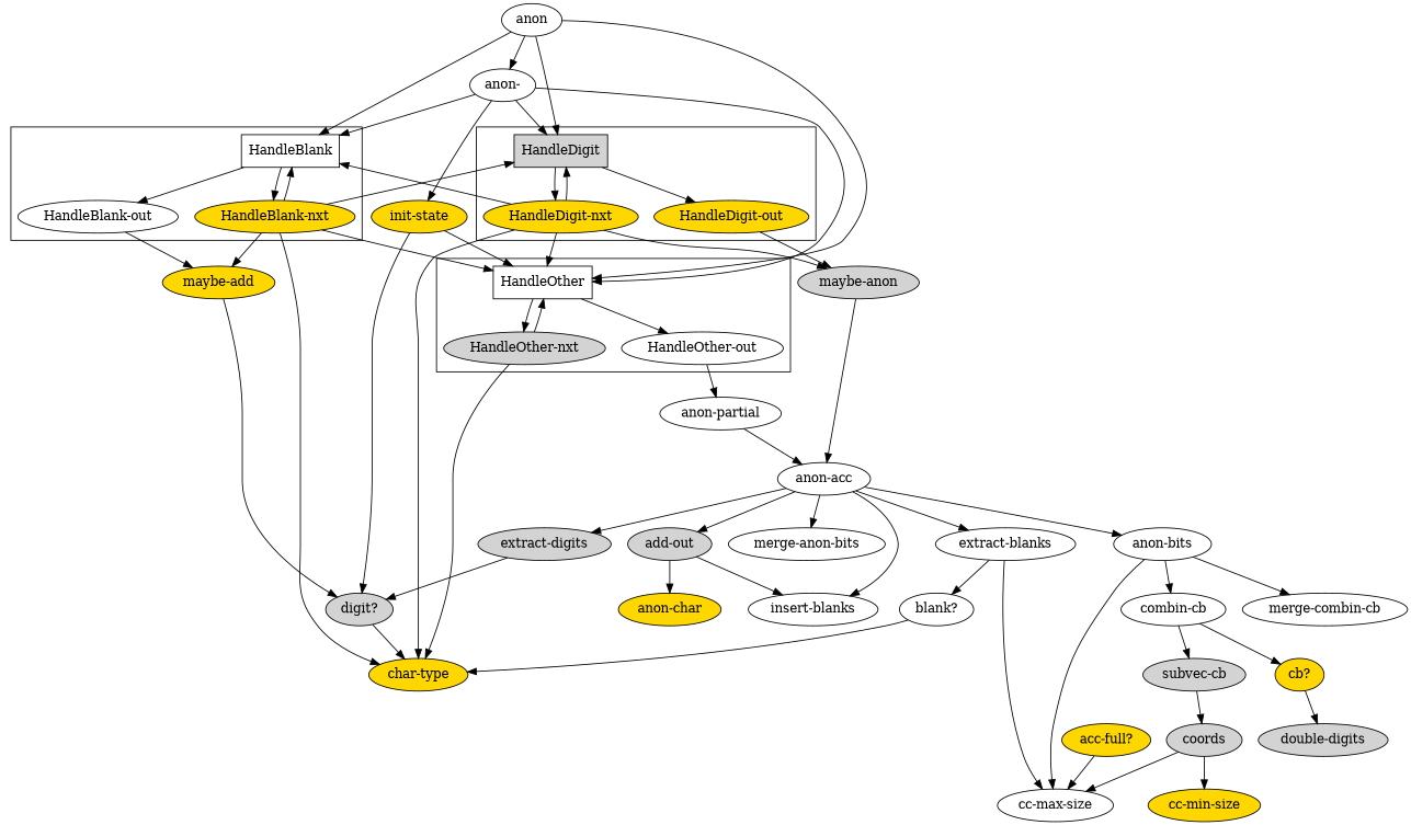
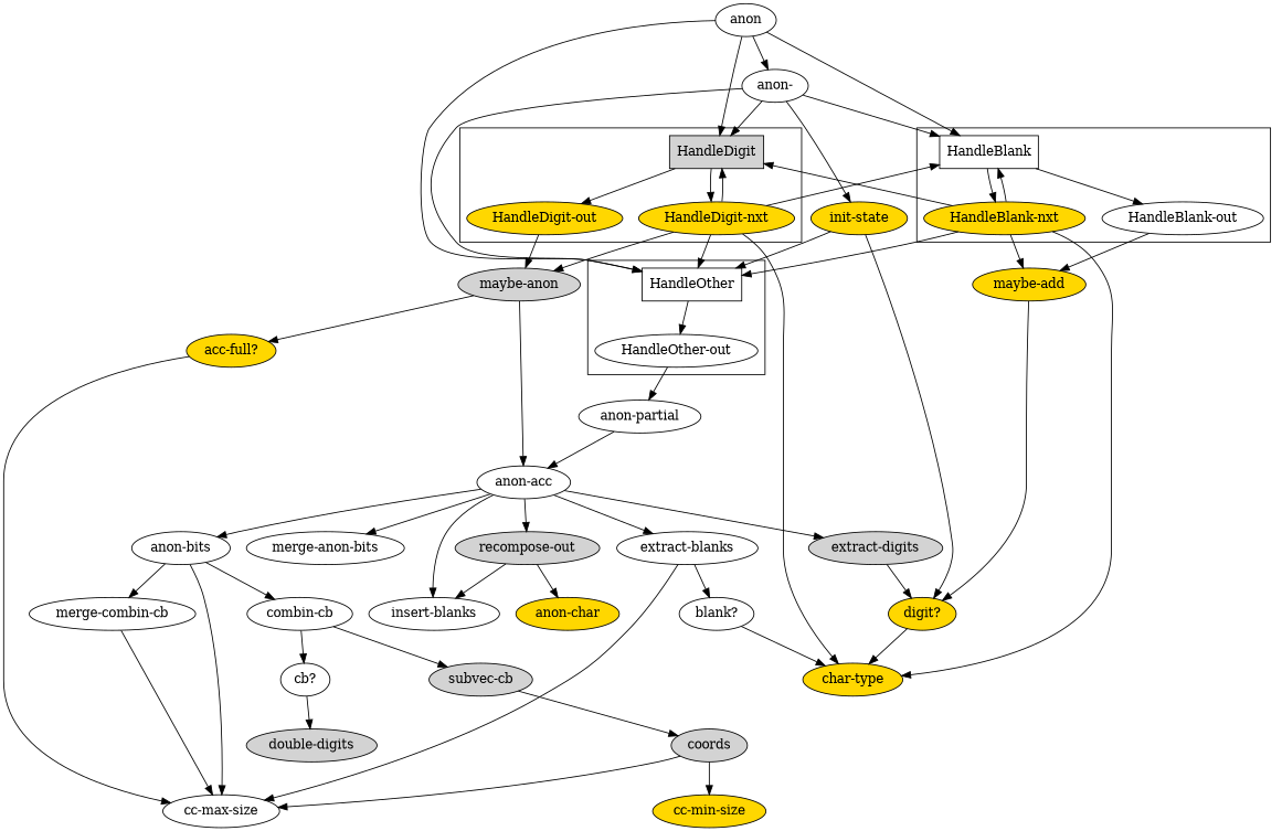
  digraph {
    node [fillcolor=white style=filled]
    HandleOther [shape=record]
-   "HandleOther-nxt" [fillcolor=lightgrey]
    "HandleOther-out"
    HandleDigit [fillcolor=lightgrey shape=record]
    "HandleDigit-nxt" [fillcolor=gold]
    "HandleDigit-out" [fillcolor=gold]
    HandleBlank [shape=record]
    "HandleBlank-nxt" [fillcolor=gold]
    "HandleBlank-out"
    "char-type" [fillcolor=gold]
    "anon-partial"
    "maybe-anon" [fillcolor=lightgrey]
    "maybe-add" [fillcolor=gold]
    "anon-acc"
    "acc-full?" [fillcolor=gold]
-   "digit?" [fillcolor=lightgrey]
-   "cb?" [fillcolor=gold]
+   "digit?" [fillcolor=gold]
+   "cb?"
    "double-digits" [fillcolor=lightgrey]
    "init-state" [fillcolor=gold]
    "anon-"
    anon
    "extract-blanks"
    "extract-digits" [fillcolor=lightgrey]
-   "recompose-out" [fillcolor=lightgrey label="add-out"]
+   "recompose-out" [fillcolor=lightgrey]
    "insert-blanks"
    "anon-bits"
    "merge-anon-bits"
    "cc-max-size"
    "blank?"
    "anon-char" [fillcolor=gold]
    "merge-combin-cb"
    "combin-cb"
    coords [fillcolor=lightgrey]
    "cc-min-size" [fillcolor=gold]
    "subvec-cb" [fillcolor=lightgrey]
    subgraph cluster_1 {
      HandleOther
-     "HandleOther-nxt"
      "HandleOther-out"
    }
    subgraph cluster_2 {
      HandleDigit
      "HandleDigit-nxt"
      "HandleDigit-out"
    }
    subgraph cluster_3 {
      HandleBlank
      "HandleBlank-nxt"
      "HandleBlank-out"
    }
-   HandleOther -> "HandleOther-nxt"
    HandleOther -> "HandleOther-out"
-   "HandleOther-nxt" -> HandleOther
-   "HandleOther-nxt" -> "char-type"
    "HandleOther-out" -> "anon-partial"
    HandleDigit -> "HandleDigit-nxt"
    HandleDigit -> "HandleDigit-out"
    "HandleDigit-nxt" -> HandleOther
    "HandleDigit-nxt" -> HandleDigit
    "HandleDigit-nxt" -> HandleBlank
    "HandleDigit-nxt" -> "char-type"
    "HandleDigit-nxt" -> "maybe-anon"
    "HandleDigit-out" -> "maybe-anon"
    HandleBlank -> "HandleBlank-nxt"
    HandleBlank -> "HandleBlank-out"
    "HandleBlank-nxt" -> HandleOther
    "HandleBlank-nxt" -> HandleDigit
    "HandleBlank-nxt" -> HandleBlank
    "HandleBlank-nxt" -> "char-type"
    "HandleBlank-nxt" -> "maybe-add"
    "HandleBlank-out" -> "maybe-add"
    "anon-partial" -> "anon-acc"
    "maybe-anon" -> "anon-acc"
+   "maybe-anon" -> "acc-full?"
    "maybe-add" -> "digit?"
    "anon-acc" -> "extract-blanks"
    "anon-acc" -> "extract-digits"
    "anon-acc" -> "recompose-out"
    "anon-acc" -> "insert-blanks"
    "anon-acc" -> "anon-bits"
    "anon-acc" -> "merge-anon-bits"
    "acc-full?" -> "cc-max-size"
    "digit?" -> "char-type"
    "cb?" -> "double-digits"
    "init-state" -> HandleOther
    "init-state" -> "digit?"
    "anon-" -> HandleOther
    "anon-" -> HandleDigit
    "anon-" -> HandleBlank
    "anon-" -> "init-state"
    anon -> HandleOther
    anon -> HandleDigit
    anon -> HandleBlank
    anon -> "anon-"
    "extract-blanks" -> "cc-max-size"
    "extract-blanks" -> "blank?"
    "extract-digits" -> "digit?"
    "recompose-out" -> "insert-blanks"
    "recompose-out" -> "anon-char"
    "anon-bits" -> "cc-max-size"
    "anon-bits" -> "merge-combin-cb"
    "anon-bits" -> "combin-cb"
    "blank?" -> "char-type"
+   "merge-combin-cb" -> "cc-max-size"
    "combin-cb" -> "cb?"
    "combin-cb" -> "subvec-cb"
    coords -> "cc-max-size"
    coords -> "cc-min-size"
    "subvec-cb" -> coords
  }
